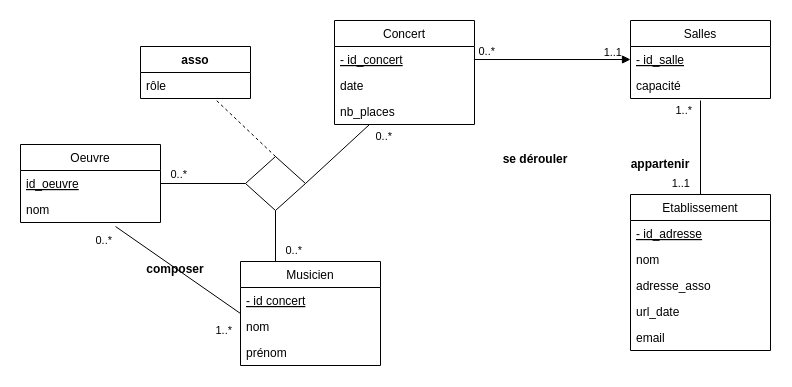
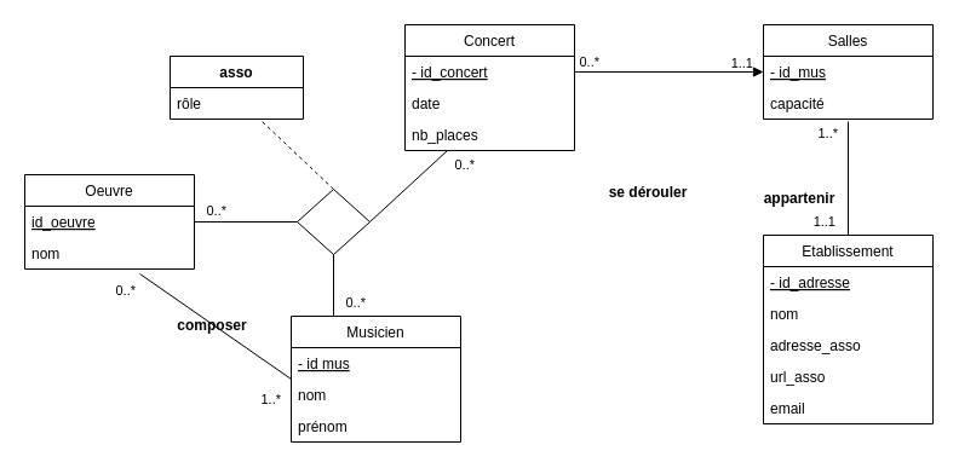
  <mxCell id="0" />
  <mxCell id="1" parent="0" />
  <mxCell id="2" value="Concert" style="swimlane;fontStyle=0;childLayout=stackLayout;horizontal=1;startSize=26;fillColor=none;horizontalStack=0;resizeParent=1;resizeParentMax=0;resizeLast=0;collapsible=1;marginBottom=0;" parent="1" vertex="1"><mxGeometry x="334" y="20" width="140" height="104" as="geometry"><mxRectangle x="40" y="40" width="80" height="26" as="alternateBounds" /></mxGeometry></mxCell>
  <mxCell id="3" value="- id_concert " style="text;strokeColor=none;fillColor=none;align=left;verticalAlign=top;spacingLeft=4;spacingRight=4;overflow=hidden;rotatable=0;points=[[0,0.5],[1,0.5]];portConstraint=eastwest;fontStyle=4" parent="2" vertex="1"><mxGeometry y="26" width="140" height="26" as="geometry" /></mxCell>
  <mxCell id="4" value="date" style="text;strokeColor=none;fillColor=none;align=left;verticalAlign=top;spacingLeft=4;spacingRight=4;overflow=hidden;rotatable=0;points=[[0,0.5],[1,0.5]];portConstraint=eastwest;" parent="2" vertex="1"><mxGeometry y="52" width="140" height="26" as="geometry" /></mxCell>
  <mxCell id="5" value="nb_places" style="text;strokeColor=none;fillColor=none;align=left;verticalAlign=top;spacingLeft=4;spacingRight=4;overflow=hidden;rotatable=0;points=[[0,0.5],[1,0.5]];portConstraint=eastwest;" parent="2" vertex="1"><mxGeometry y="78" width="140" height="26" as="geometry" /></mxCell>
  <mxCell id="6" value="Etablissement" style="swimlane;fontStyle=0;childLayout=stackLayout;horizontal=1;startSize=26;fillColor=none;horizontalStack=0;resizeParent=1;resizeParentMax=0;resizeLast=0;collapsible=1;marginBottom=0;" parent="1" vertex="1"><mxGeometry x="630" y="194" width="140" height="156" as="geometry" /></mxCell>
  <mxCell id="7" value="- id_adresse" style="text;strokeColor=none;fillColor=none;align=left;verticalAlign=top;spacingLeft=4;spacingRight=4;overflow=hidden;rotatable=0;points=[[0,0.5],[1,0.5]];portConstraint=eastwest;fontStyle=4" parent="6" vertex="1"><mxGeometry y="26" width="140" height="26" as="geometry" /></mxCell>
  <mxCell id="8" value="nom" style="text;strokeColor=none;fillColor=none;align=left;verticalAlign=top;spacingLeft=4;spacingRight=4;overflow=hidden;rotatable=0;points=[[0,0.5],[1,0.5]];portConstraint=eastwest;" parent="6" vertex="1"><mxGeometry y="52" width="140" height="26" as="geometry" /></mxCell>
  <mxCell id="9" value="adresse_asso" style="text;strokeColor=none;fillColor=none;align=left;verticalAlign=top;spacingLeft=4;spacingRight=4;overflow=hidden;rotatable=0;points=[[0,0.5],[1,0.5]];portConstraint=eastwest;" parent="6" vertex="1"><mxGeometry y="78" width="140" height="26" as="geometry" /></mxCell>
- <mxCell id="10" value="url_date" style="text;strokeColor=none;fillColor=none;align=left;verticalAlign=top;spacingLeft=4;spacingRight=4;overflow=hidden;rotatable=0;points=[[0,0.5],[1,0.5]];portConstraint=eastwest;" parent="6" vertex="1"><mxGeometry y="104" width="140" height="26" as="geometry" /></mxCell>
+ <mxCell id="10" value="url_asso" style="text;strokeColor=none;fillColor=none;align=left;verticalAlign=top;spacingLeft=4;spacingRight=4;overflow=hidden;rotatable=0;points=[[0,0.5],[1,0.5]];portConstraint=eastwest;" parent="6" vertex="1"><mxGeometry y="104" width="140" height="26" as="geometry" /></mxCell>
  <mxCell id="11" value="email" style="text;strokeColor=none;fillColor=none;align=left;verticalAlign=top;spacingLeft=4;spacingRight=4;overflow=hidden;rotatable=0;points=[[0,0.5],[1,0.5]];portConstraint=eastwest;" parent="6" vertex="1"><mxGeometry y="130" width="140" height="26" as="geometry" /></mxCell>
  <mxCell id="12" value="Salles" style="swimlane;fontStyle=0;childLayout=stackLayout;horizontal=1;startSize=26;fillColor=none;horizontalStack=0;resizeParent=1;resizeParentMax=0;resizeLast=0;collapsible=1;marginBottom=0;" parent="1" vertex="1"><mxGeometry x="630" y="20" width="140" height="78" as="geometry" /></mxCell>
- <mxCell id="13" value="- id_salle" style="text;strokeColor=none;fillColor=none;align=left;verticalAlign=top;spacingLeft=4;spacingRight=4;overflow=hidden;rotatable=0;points=[[0,0.5],[1,0.5]];portConstraint=eastwest;fontStyle=4" parent="12" vertex="1"><mxGeometry y="26" width="140" height="26" as="geometry" /></mxCell>
+ <mxCell id="13" value="- id_mus" style="text;strokeColor=none;fillColor=none;align=left;verticalAlign=top;spacingLeft=4;spacingRight=4;overflow=hidden;rotatable=0;points=[[0,0.5],[1,0.5]];portConstraint=eastwest;fontStyle=4" parent="12" vertex="1"><mxGeometry y="26" width="140" height="26" as="geometry" /></mxCell>
  <mxCell id="14" value="capacité" style="text;strokeColor=none;fillColor=none;align=left;verticalAlign=top;spacingLeft=4;spacingRight=4;overflow=hidden;rotatable=0;points=[[0,0.5],[1,0.5]];portConstraint=eastwest;" parent="12" vertex="1"><mxGeometry y="52" width="140" height="26" as="geometry" /></mxCell>
  <mxCell id="15" value="Oeuvre" style="swimlane;fontStyle=0;childLayout=stackLayout;horizontal=1;startSize=26;fillColor=none;horizontalStack=0;resizeParent=1;resizeParentMax=0;resizeLast=0;collapsible=1;marginBottom=0;" parent="1" vertex="1"><mxGeometry x="20" y="144" width="140" height="78" as="geometry" /></mxCell>
  <mxCell id="16" value="id_oeuvre" style="text;strokeColor=none;fillColor=none;align=left;verticalAlign=top;spacingLeft=4;spacingRight=4;overflow=hidden;rotatable=0;points=[[0,0.5],[1,0.5]];portConstraint=eastwest;fontStyle=4" parent="15" vertex="1"><mxGeometry y="26" width="140" height="26" as="geometry" /></mxCell>
  <mxCell id="17" value="nom" style="text;strokeColor=none;fillColor=none;align=left;verticalAlign=top;spacingLeft=4;spacingRight=4;overflow=hidden;rotatable=0;points=[[0,0.5],[1,0.5]];portConstraint=eastwest;" vertex="1" parent="15"><mxGeometry y="52" width="140" height="26" as="geometry" /></mxCell>
  <mxCell id="18" value="Musicien" style="swimlane;fontStyle=0;childLayout=stackLayout;horizontal=1;startSize=26;fillColor=none;horizontalStack=0;resizeParent=1;resizeParentMax=0;resizeLast=0;collapsible=1;marginBottom=0;" parent="1" vertex="1"><mxGeometry x="240" y="261" width="140" height="104" as="geometry" /></mxCell>
- <mxCell id="19" value="- id concert" style="text;strokeColor=none;fillColor=none;align=left;verticalAlign=top;spacingLeft=4;spacingRight=4;overflow=hidden;rotatable=0;points=[[0,0.5],[1,0.5]];portConstraint=eastwest;fontStyle=4" parent="18" vertex="1"><mxGeometry y="26" width="140" height="26" as="geometry" /></mxCell>
+ <mxCell id="19" value="- id mus" style="text;strokeColor=none;fillColor=none;align=left;verticalAlign=top;spacingLeft=4;spacingRight=4;overflow=hidden;rotatable=0;points=[[0,0.5],[1,0.5]];portConstraint=eastwest;fontStyle=4" parent="18" vertex="1"><mxGeometry y="26" width="140" height="26" as="geometry" /></mxCell>
  <mxCell id="20" value="nom" style="text;strokeColor=none;fillColor=none;align=left;verticalAlign=top;spacingLeft=4;spacingRight=4;overflow=hidden;rotatable=0;points=[[0,0.5],[1,0.5]];portConstraint=eastwest;" parent="18" vertex="1"><mxGeometry y="52" width="140" height="26" as="geometry" /></mxCell>
  <mxCell id="21" value="prénom" style="text;strokeColor=none;fillColor=none;align=left;verticalAlign=top;spacingLeft=4;spacingRight=4;overflow=hidden;rotatable=0;points=[[0,0.5],[1,0.5]];portConstraint=eastwest;" parent="18" vertex="1"><mxGeometry y="78" width="140" height="26" as="geometry" /></mxCell>
  <mxCell id="22" value="composer" style="text;align=center;fontStyle=1;verticalAlign=middle;spacingLeft=3;spacingRight=3;strokeColor=none;rotatable=0;points=[[0,0.5],[1,0.5]];portConstraint=eastwest;" parent="1" vertex="1"><mxGeometry x="135" y="255" width="80" height="26" as="geometry" /></mxCell>
  <mxCell id="23" value="se dérouler" style="text;align=center;fontStyle=1;verticalAlign=middle;spacingLeft=3;spacingRight=3;strokeColor=none;rotatable=0;points=[[0,0.5],[1,0.5]];portConstraint=eastwest;" parent="1" vertex="1"><mxGeometry x="495" y="145" width="80" height="26" as="geometry" /></mxCell>
  <mxCell id="24" value="asso" style="swimlane;fontStyle=1;childLayout=stackLayout;horizontal=1;startSize=26;fillColor=none;horizontalStack=0;resizeParent=1;resizeParentMax=0;resizeLast=0;collapsible=1;marginBottom=0;" parent="1" vertex="1"><mxGeometry x="140" y="46" width="110" height="52" as="geometry" /></mxCell>
  <mxCell id="25" value="rôle" style="text;strokeColor=none;fillColor=none;align=left;verticalAlign=top;spacingLeft=4;spacingRight=4;overflow=hidden;rotatable=0;points=[[0,0.5],[1,0.5]];portConstraint=eastwest;" parent="24" vertex="1"><mxGeometry y="26" width="110" height="26" as="geometry" /></mxCell>
  <mxCell id="26" value="1..1" style="edgeLabel;resizable=0;html=1;align=right;verticalAlign=bottom;" parent="1" connectable="0" vertex="1"><mxGeometry x="610" y="71.998" as="geometry"><mxPoint x="12" y="-12" as="offset" /></mxGeometry></mxCell>
  <mxCell id="27" value="0..*" style="edgeLabel;resizable=0;html=1;align=right;verticalAlign=bottom;" parent="1" connectable="0" vertex="1"><mxGeometry x="490" y="104.998" as="geometry"><mxPoint x="5" y="-46" as="offset" /></mxGeometry></mxCell>
  <mxCell id="28" value="" style="rhombus;whiteSpace=wrap;html=1;" vertex="1" parent="1"><mxGeometry x="245" y="156" width="60" height="54" as="geometry" /></mxCell>
  <mxCell id="29" value="" style="endArrow=block;html=1;rounded=0;entryX=0;entryY=0.5;entryDx=0;entryDy=0;exitX=1;exitY=0.5;exitDx=0;exitDy=0;" edge="1" parent="1" source="3" target="13"><mxGeometry width="50" height="50" relative="1" as="geometry"><mxPoint x="380" y="300" as="sourcePoint" /><mxPoint x="430" y="250" as="targetPoint" /></mxGeometry></mxCell>
  <mxCell id="30" value="" style="endArrow=none;html=1;rounded=0;entryX=0.5;entryY=1;entryDx=0;entryDy=0;exitX=0.25;exitY=0;exitDx=0;exitDy=0;" edge="1" parent="1" source="18" target="28"><mxGeometry width="50" height="50" relative="1" as="geometry"><mxPoint x="380" y="300" as="sourcePoint" /><mxPoint x="430" y="250" as="targetPoint" /></mxGeometry></mxCell>
  <mxCell id="31" value="" style="endArrow=none;html=1;rounded=0;entryX=0.25;entryY=1;entryDx=0;entryDy=0;exitX=1;exitY=0.5;exitDx=0;exitDy=0;" edge="1" parent="1" source="28" target="2"><mxGeometry width="50" height="50" relative="1" as="geometry"><mxPoint x="380" y="300" as="sourcePoint" /><mxPoint x="430" y="250" as="targetPoint" /></mxGeometry></mxCell>
  <mxCell id="32" value="" style="endArrow=none;html=1;rounded=0;exitX=1;exitY=0.5;exitDx=0;exitDy=0;entryX=0;entryY=0.5;entryDx=0;entryDy=0;" edge="1" parent="1" source="16" target="28"><mxGeometry width="50" height="50" relative="1" as="geometry"><mxPoint x="380" y="300" as="sourcePoint" /><mxPoint x="430" y="250" as="targetPoint" /></mxGeometry></mxCell>
  <mxCell id="33" value="" style="endArrow=none;dashed=1;html=1;rounded=0;entryX=0.691;entryY=1.077;entryDx=0;entryDy=0;entryPerimeter=0;exitX=0.5;exitY=0;exitDx=0;exitDy=0;" edge="1" parent="1" source="28" target="25"><mxGeometry width="50" height="50" relative="1" as="geometry"><mxPoint x="380" y="300" as="sourcePoint" /><mxPoint x="430" y="250" as="targetPoint" /></mxGeometry></mxCell>
  <mxCell id="34" value="" style="endArrow=none;html=1;rounded=0;entryX=0.679;entryY=1.154;entryDx=0;entryDy=0;entryPerimeter=0;exitX=0;exitY=0.5;exitDx=0;exitDy=0;" edge="1" parent="1" source="18" target="17"><mxGeometry width="50" height="50" relative="1" as="geometry"><mxPoint x="380" y="300" as="sourcePoint" /><mxPoint x="430" y="250" as="targetPoint" /></mxGeometry></mxCell>
  <mxCell id="35" value="0..*" style="edgeLabel;resizable=0;html=1;align=right;verticalAlign=bottom;" connectable="0" vertex="1" parent="1"><mxGeometry x="380" y="155.998" as="geometry"><mxPoint x="12" y="-12" as="offset" /></mxGeometry></mxCell>
  <mxCell id="36" value="0..*" style="edgeLabel;resizable=0;html=1;align=right;verticalAlign=bottom;" connectable="0" vertex="1" parent="1"><mxGeometry x="290" y="269.998" as="geometry"><mxPoint x="12" y="-12" as="offset" /></mxGeometry></mxCell>
  <mxCell id="37" value="0..*" style="edgeLabel;resizable=0;html=1;align=right;verticalAlign=bottom;" connectable="0" vertex="1" parent="1"><mxGeometry x="175" y="193.998" as="geometry"><mxPoint x="12" y="-12" as="offset" /></mxGeometry></mxCell>
  <mxCell id="38" value="0..*" style="edgeLabel;resizable=0;html=1;align=right;verticalAlign=bottom;" connectable="0" vertex="1" parent="1"><mxGeometry x="100" y="259.998" as="geometry"><mxPoint x="12" y="-12" as="offset" /></mxGeometry></mxCell>
  <mxCell id="39" value="1..*" style="edgeLabel;resizable=0;html=1;align=right;verticalAlign=bottom;" connectable="0" vertex="1" parent="1"><mxGeometry x="220" y="349.998" as="geometry"><mxPoint x="12" y="-12" as="offset" /></mxGeometry></mxCell>
  <mxCell id="40" value="" style="endArrow=none;html=1;rounded=0;exitX=0.5;exitY=0;exitDx=0;exitDy=0;" edge="1" parent="1" source="6"><mxGeometry width="50" height="50" relative="1" as="geometry"><mxPoint x="380" y="300" as="sourcePoint" /><mxPoint x="700" y="100" as="targetPoint" /></mxGeometry></mxCell>
  <mxCell id="41" value="1..*" style="edgeLabel;resizable=0;html=1;align=right;verticalAlign=bottom;" connectable="0" vertex="1" parent="1"><mxGeometry x="680" y="129.998" as="geometry"><mxPoint x="12" y="-12" as="offset" /></mxGeometry></mxCell>
  <mxCell id="42" value="1..1" style="edgeLabel;resizable=0;html=1;align=right;verticalAlign=bottom;" connectable="0" vertex="1" parent="1"><mxGeometry x="678" y="202.998" as="geometry"><mxPoint x="12" y="-12" as="offset" /></mxGeometry></mxCell>
  <mxCell id="43" value="appartenir" style="text;align=center;fontStyle=1;verticalAlign=middle;spacingLeft=3;spacingRight=3;strokeColor=none;rotatable=0;points=[[0,0.5],[1,0.5]];portConstraint=eastwest;" vertex="1" parent="1"><mxGeometry x="620" y="150" width="80" height="26" as="geometry" /></mxCell>
